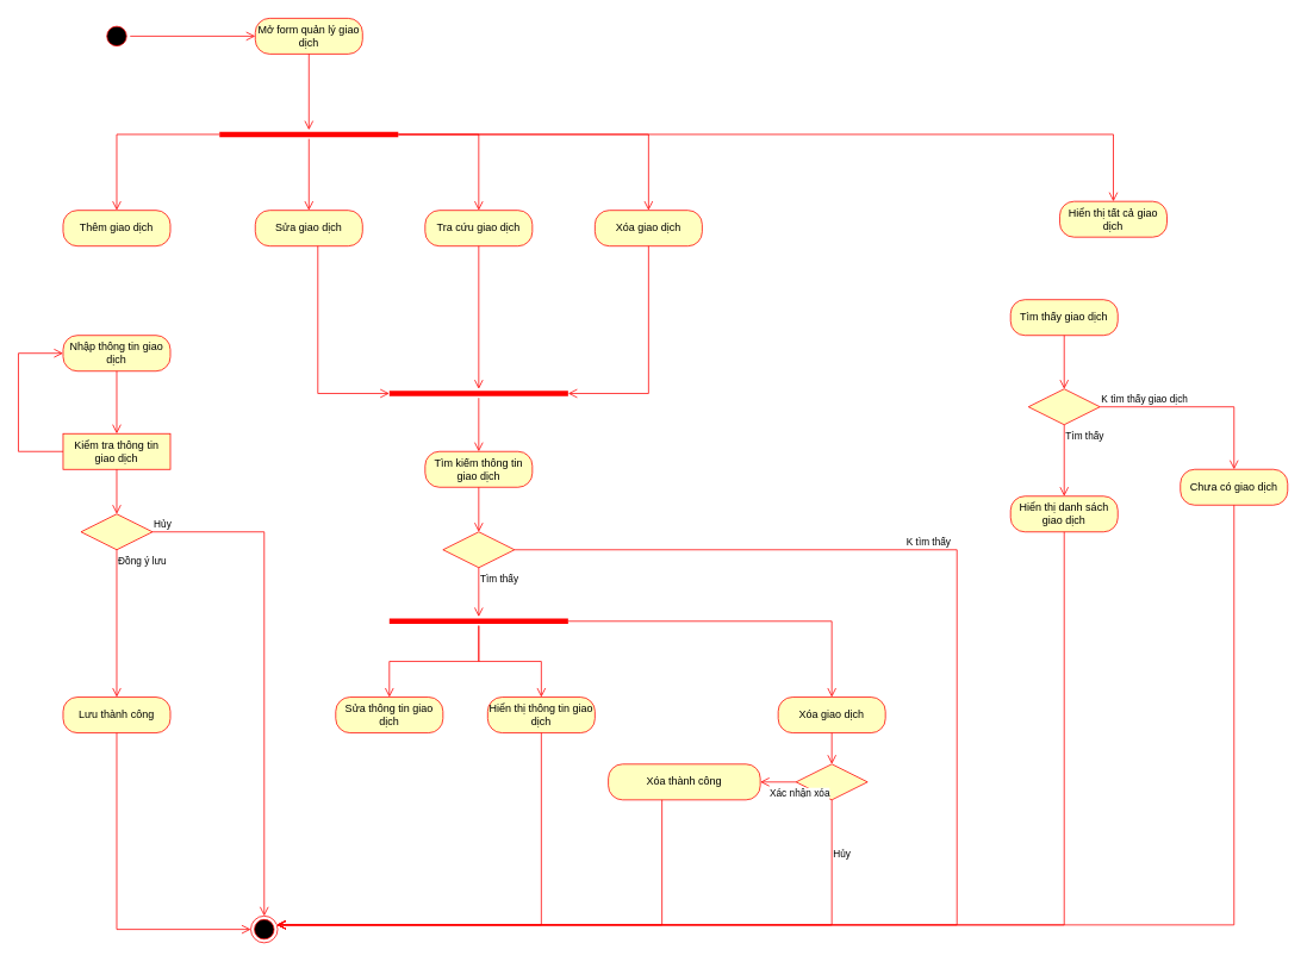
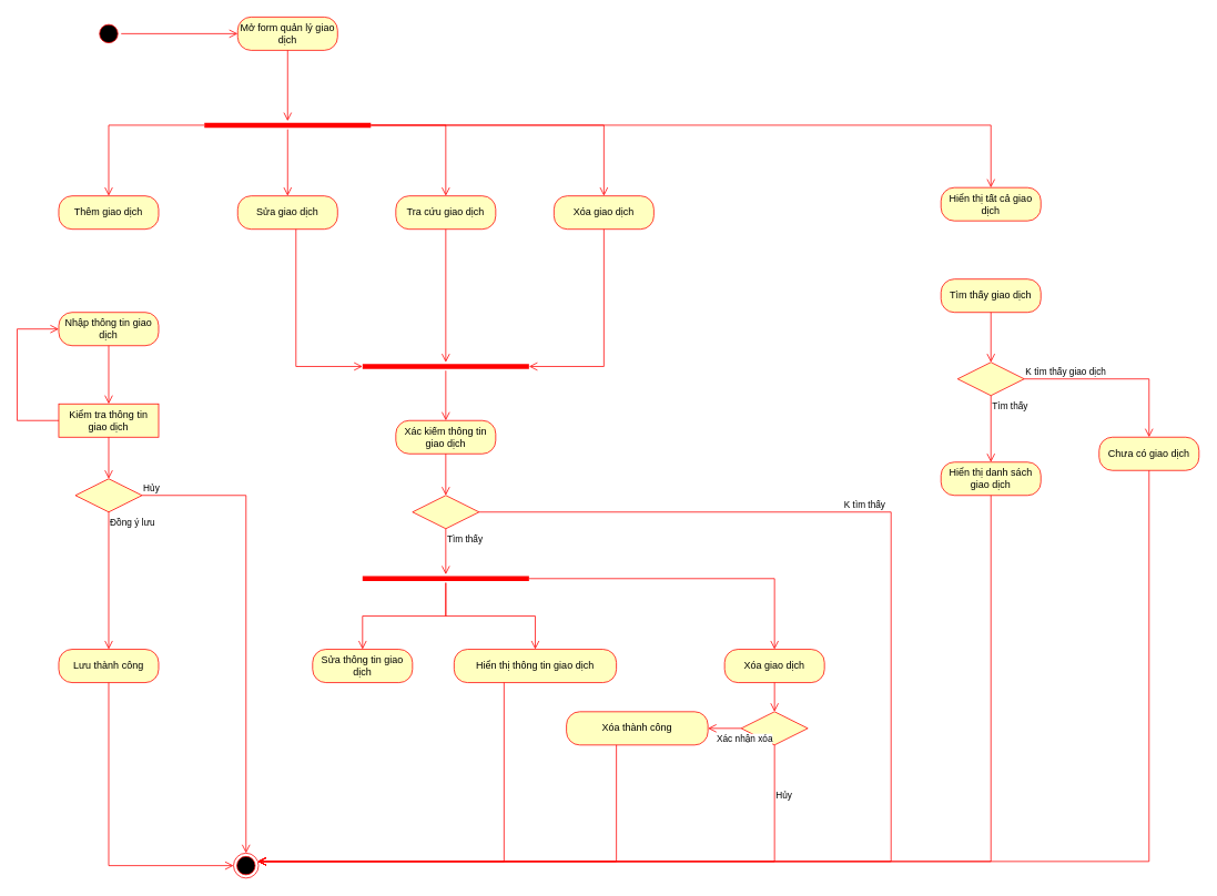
  <mxCell id="0" />
  <mxCell id="1" parent="0" />
  <mxCell id="2" value="" style="ellipse;html=1;shape=startState;fillColor=#000000;strokeColor=#ff0000;" vertex="1" parent="1"><mxGeometry x="115" y="25" width="30" height="30" as="geometry" /></mxCell>
  <mxCell id="3" value="" style="edgeStyle=orthogonalEdgeStyle;html=1;verticalAlign=bottom;endArrow=open;endSize=8;strokeColor=#ff0000;rounded=0;" edge="1" source="2" parent="1" target="4"><mxGeometry relative="1" as="geometry"><mxPoint x="130" y="115" as="targetPoint" /></mxGeometry></mxCell>
  <mxCell id="4" value="Mở form quản lý giao&lt;br&gt;dịch" style="rounded=1;whiteSpace=wrap;html=1;arcSize=40;fontColor=#000000;fillColor=#ffffc0;strokeColor=#ff0000;" vertex="1" parent="1"><mxGeometry x="285" y="20" width="120" height="40" as="geometry" /></mxCell>
  <mxCell id="5" value="" style="edgeStyle=orthogonalEdgeStyle;html=1;verticalAlign=bottom;endArrow=open;endSize=8;strokeColor=#ff0000;rounded=0;" edge="1" source="4" parent="1" target="6"><mxGeometry relative="1" as="geometry"><mxPoint x="345" y="135" as="targetPoint" /></mxGeometry></mxCell>
  <mxCell id="6" value="" style="shape=line;html=1;strokeWidth=6;strokeColor=#ff0000;" vertex="1" parent="1"><mxGeometry x="245" y="145" width="200" height="10" as="geometry" /></mxCell>
  <mxCell id="7" value="" style="edgeStyle=orthogonalEdgeStyle;html=1;verticalAlign=bottom;endArrow=open;endSize=8;strokeColor=#ff0000;rounded=0;" edge="1" source="6" parent="1" target="8"><mxGeometry relative="1" as="geometry"><mxPoint x="345" y="225" as="targetPoint" /></mxGeometry></mxCell>
  <mxCell id="8" value="Thêm giao dịch" style="rounded=1;whiteSpace=wrap;html=1;arcSize=40;fontColor=#000000;fillColor=#ffffc0;strokeColor=#ff0000;" vertex="1" parent="1"><mxGeometry x="70" y="235" width="120" height="40" as="geometry" /></mxCell>
  <mxCell id="9" value="Sửa giao dịch" style="rounded=1;whiteSpace=wrap;html=1;arcSize=40;fontColor=#000000;fillColor=#ffffc0;strokeColor=#ff0000;" vertex="1" parent="1"><mxGeometry x="285" y="235" width="120" height="40" as="geometry" /></mxCell>
  <mxCell id="10" value="" style="edgeStyle=orthogonalEdgeStyle;html=1;verticalAlign=bottom;endArrow=open;endSize=8;strokeColor=#ff0000;rounded=0;" edge="1" source="9" parent="1" target="18"><mxGeometry relative="1" as="geometry"><mxPoint x="345" y="375" as="targetPoint" /><Array as="points"><mxPoint x="355" y="440" /></Array></mxGeometry></mxCell>
  <mxCell id="11" value="Tra cứu giao dịch" style="rounded=1;whiteSpace=wrap;html=1;arcSize=40;fontColor=#000000;fillColor=#ffffc0;strokeColor=#ff0000;" vertex="1" parent="1"><mxGeometry x="475" y="235" width="120" height="40" as="geometry" /></mxCell>
  <mxCell id="12" value="" style="edgeStyle=orthogonalEdgeStyle;html=1;verticalAlign=bottom;endArrow=open;endSize=8;strokeColor=#ff0000;rounded=0;" edge="1" source="11" parent="1" target="18"><mxGeometry relative="1" as="geometry"><mxPoint x="535" y="335" as="targetPoint" /></mxGeometry></mxCell>
  <mxCell id="13" value="" style="edgeStyle=orthogonalEdgeStyle;html=1;verticalAlign=bottom;endArrow=open;endSize=8;strokeColor=#ff0000;rounded=0;" edge="1" parent="1" source="6" target="9"><mxGeometry relative="1" as="geometry"><mxPoint x="140" y="245" as="targetPoint" /><mxPoint x="255" y="160" as="sourcePoint" /></mxGeometry></mxCell>
  <mxCell id="14" value="Xóa giao dịch" style="rounded=1;whiteSpace=wrap;html=1;arcSize=40;fontColor=#000000;fillColor=#ffffc0;strokeColor=#ff0000;" vertex="1" parent="1"><mxGeometry x="665" y="235" width="120" height="40" as="geometry" /></mxCell>
  <mxCell id="15" value="" style="edgeStyle=orthogonalEdgeStyle;html=1;verticalAlign=bottom;endArrow=open;endSize=8;strokeColor=#ff0000;rounded=0;" edge="1" source="14" parent="1" target="18"><mxGeometry relative="1" as="geometry"><mxPoint x="725" y="335" as="targetPoint" /><Array as="points"><mxPoint x="725" y="440" /></Array></mxGeometry></mxCell>
  <mxCell id="16" value="" style="edgeStyle=orthogonalEdgeStyle;html=1;verticalAlign=bottom;endArrow=open;endSize=8;strokeColor=#ff0000;rounded=0;" edge="1" parent="1" source="6" target="11"><mxGeometry relative="1" as="geometry"><mxPoint x="355" y="245" as="targetPoint" /><mxPoint x="355" y="165" as="sourcePoint" /></mxGeometry></mxCell>
  <mxCell id="17" value="" style="edgeStyle=orthogonalEdgeStyle;html=1;verticalAlign=bottom;endArrow=open;endSize=8;strokeColor=#ff0000;rounded=0;" edge="1" parent="1" source="6" target="14"><mxGeometry relative="1" as="geometry"><mxPoint x="545" y="245" as="targetPoint" /><mxPoint x="455" y="160" as="sourcePoint" /></mxGeometry></mxCell>
  <mxCell id="18" value="" style="shape=line;html=1;strokeWidth=6;strokeColor=#ff0000;" vertex="1" parent="1"><mxGeometry x="435" y="435" width="200" height="10" as="geometry" /></mxCell>
  <mxCell id="19" value="" style="edgeStyle=orthogonalEdgeStyle;html=1;verticalAlign=bottom;endArrow=open;endSize=8;strokeColor=#ff0000;rounded=0;" edge="1" source="18" parent="1" target="31"><mxGeometry relative="1" as="geometry"><mxPoint x="535" y="515" as="targetPoint" /></mxGeometry></mxCell>
  <mxCell id="20" value="Nhập thông tin giao dịch" style="rounded=1;whiteSpace=wrap;html=1;arcSize=40;fontColor=#000000;fillColor=#ffffc0;strokeColor=#ff0000;" vertex="1" parent="1"><mxGeometry x="70" y="375" width="120" height="40" as="geometry" /></mxCell>
  <mxCell id="21" value="" style="edgeStyle=orthogonalEdgeStyle;html=1;verticalAlign=bottom;endArrow=open;endSize=8;strokeColor=#ff0000;rounded=0;" edge="1" source="20" parent="1" target="22"><mxGeometry relative="1" as="geometry"><mxPoint x="130" y="505" as="targetPoint" /></mxGeometry></mxCell>
  <mxCell id="22" value="Kiểm tra thông tin giao dịch" style="whiteSpace=wrap;html=1;arcSize=40;fontColor=#000000;fillColor=#ffffc0;strokeColor=#ff0000;rounded=0;" vertex="1" parent="1"><mxGeometry x="70" y="485" width="120" height="40" as="geometry" /></mxCell>
  <mxCell id="23" value="" style="edgeStyle=orthogonalEdgeStyle;html=1;verticalAlign=bottom;endArrow=open;endSize=8;strokeColor=#ff0000;rounded=0;" edge="1" source="22" parent="1" target="26"><mxGeometry relative="1" as="geometry"><mxPoint x="130" y="575" as="targetPoint" /></mxGeometry></mxCell>
  <mxCell id="24" value="" style="edgeStyle=orthogonalEdgeStyle;html=1;verticalAlign=bottom;endArrow=open;endSize=8;strokeColor=#ff0000;rounded=0;" edge="1" parent="1" source="22" target="20"><mxGeometry relative="1" as="geometry"><mxPoint x="30" y="385" as="targetPoint" /><mxPoint x="30" y="405" as="sourcePoint" /><Array as="points"><mxPoint x="20" y="505" /><mxPoint x="20" y="395" /></Array></mxGeometry></mxCell>
  <mxCell id="25" value="" style="ellipse;html=1;shape=endState;fillColor=#000000;strokeColor=#ff0000;" vertex="1" parent="1"><mxGeometry x="280" y="1025" width="30" height="30" as="geometry" /></mxCell>
  <mxCell id="26" value="" style="rhombus;whiteSpace=wrap;html=1;fontColor=#000000;fillColor=#ffffc0;strokeColor=#ff0000;" vertex="1" parent="1"><mxGeometry x="90" y="575" width="80" height="40" as="geometry" /></mxCell>
  <mxCell id="27" value="Hủy" style="edgeStyle=orthogonalEdgeStyle;html=1;align=left;verticalAlign=bottom;endArrow=open;endSize=8;strokeColor=#ff0000;rounded=0;" edge="1" source="26" parent="1" target="25"><mxGeometry x="-1" relative="1" as="geometry"><mxPoint x="270" y="595" as="targetPoint" /></mxGeometry></mxCell>
  <mxCell id="28" value="Đồng ý lưu" style="edgeStyle=orthogonalEdgeStyle;html=1;align=left;verticalAlign=top;endArrow=open;endSize=8;strokeColor=#ff0000;rounded=0;" edge="1" source="26" parent="1" target="29"><mxGeometry x="-1" relative="1" as="geometry"><mxPoint x="130" y="675" as="targetPoint" /><mxPoint as="offset" /></mxGeometry></mxCell>
  <mxCell id="29" value="Lưu thành công" style="rounded=1;whiteSpace=wrap;html=1;arcSize=40;fontColor=#000000;fillColor=#ffffc0;strokeColor=#ff0000;" vertex="1" parent="1"><mxGeometry x="70" y="780" width="120" height="40" as="geometry" /></mxCell>
  <mxCell id="30" value="" style="edgeStyle=orthogonalEdgeStyle;html=1;verticalAlign=bottom;endArrow=open;endSize=8;strokeColor=#ff0000;rounded=0;" edge="1" source="29" parent="1" target="25"><mxGeometry relative="1" as="geometry"><mxPoint x="250" y="735" as="targetPoint" /><Array as="points"><mxPoint x="130" y="1040" /></Array></mxGeometry></mxCell>
- <mxCell id="31" value="Tìm kiếm thông tin giao dịch" style="rounded=1;whiteSpace=wrap;html=1;arcSize=40;fontColor=#000000;fillColor=#ffffc0;strokeColor=#ff0000;" vertex="1" parent="1"><mxGeometry x="475" y="505" width="120" height="40" as="geometry" /></mxCell>
+ <mxCell id="31" value="Xác kiếm thông tin giao dịch" style="rounded=1;whiteSpace=wrap;html=1;arcSize=40;fontColor=#000000;fillColor=#ffffc0;strokeColor=#ff0000;" vertex="1" parent="1"><mxGeometry x="475" y="505" width="120" height="40" as="geometry" /></mxCell>
  <mxCell id="32" value="" style="edgeStyle=orthogonalEdgeStyle;html=1;verticalAlign=bottom;endArrow=open;endSize=8;strokeColor=#ff0000;rounded=0;" edge="1" source="31" parent="1" target="33"><mxGeometry relative="1" as="geometry"><mxPoint x="535" y="605" as="targetPoint" /></mxGeometry></mxCell>
  <mxCell id="33" value="" style="rhombus;whiteSpace=wrap;html=1;fontColor=#000000;fillColor=#ffffc0;strokeColor=#ff0000;" vertex="1" parent="1"><mxGeometry x="495" y="595" width="80" height="40" as="geometry" /></mxCell>
  <mxCell id="34" value="K tìm thấy" style="edgeStyle=orthogonalEdgeStyle;html=1;align=left;verticalAlign=bottom;endArrow=open;endSize=8;strokeColor=#ff0000;rounded=0;" edge="1" source="33" parent="1" target="25"><mxGeometry x="-0.479" relative="1" as="geometry"><mxPoint x="670" y="625" as="targetPoint" /><Array as="points"><mxPoint x="1070" y="615" /><mxPoint x="1070" y="1035" /></Array><mxPoint as="offset" /></mxGeometry></mxCell>
  <mxCell id="35" value="Tìm thấy" style="edgeStyle=orthogonalEdgeStyle;html=1;align=left;verticalAlign=top;endArrow=open;endSize=8;strokeColor=#ff0000;rounded=0;" edge="1" source="33" parent="1" target="36"><mxGeometry x="-1" relative="1" as="geometry"><mxPoint x="535" y="695" as="targetPoint" /><mxPoint x="535" y="665" as="sourcePoint" /></mxGeometry></mxCell>
  <mxCell id="36" value="" style="shape=line;html=1;strokeWidth=6;strokeColor=#ff0000;" vertex="1" parent="1"><mxGeometry x="435" y="690" width="200" height="10" as="geometry" /></mxCell>
  <mxCell id="37" value="" style="edgeStyle=orthogonalEdgeStyle;html=1;verticalAlign=bottom;endArrow=open;endSize=8;strokeColor=#ff0000;rounded=0;" edge="1" source="36" parent="1" target="38"><mxGeometry relative="1" as="geometry"><mxPoint x="535" y="795" as="targetPoint" /></mxGeometry></mxCell>
  <mxCell id="38" value="Sửa thông tin giao dịch" style="rounded=1;whiteSpace=wrap;html=1;arcSize=40;fontColor=#000000;fillColor=#ffffc0;strokeColor=#ff0000;" vertex="1" parent="1"><mxGeometry x="375" y="780" width="120" height="40" as="geometry" /></mxCell>
- <mxCell id="39" value="Hiển thị thông tin giao dịch" style="rounded=1;whiteSpace=wrap;html=1;arcSize=40;fontColor=#000000;fillColor=#ffffc0;strokeColor=#ff0000;" vertex="1" parent="1"><mxGeometry x="545" y="780" width="120" height="40" as="geometry" /></mxCell>
+ <mxCell id="39" value="Hiển thị thông tin giao dịch" style="rounded=1;whiteSpace=wrap;html=1;arcSize=40;fontColor=#000000;fillColor=#ffffc0;strokeColor=#ff0000;" vertex="1" parent="1"><mxGeometry x="545" y="780" width="195" height="40" as="geometry" /></mxCell>
  <mxCell id="40" value="" style="edgeStyle=orthogonalEdgeStyle;html=1;verticalAlign=bottom;endArrow=open;endSize=8;strokeColor=#ff0000;rounded=0;" edge="1" source="39" parent="1" target="25"><mxGeometry relative="1" as="geometry"><mxPoint x="605" y="885" as="targetPoint" /><Array as="points"><mxPoint x="605" y="1035" /></Array></mxGeometry></mxCell>
  <mxCell id="41" value="" style="edgeStyle=orthogonalEdgeStyle;html=1;verticalAlign=bottom;endArrow=open;endSize=8;strokeColor=#ff0000;rounded=0;" edge="1" parent="1" source="36" target="39"><mxGeometry relative="1" as="geometry"><mxPoint x="445" y="790" as="targetPoint" /><mxPoint x="540" y="705" as="sourcePoint" /></mxGeometry></mxCell>
  <mxCell id="42" value="Xóa giao dịch" style="rounded=1;whiteSpace=wrap;html=1;arcSize=40;fontColor=#000000;fillColor=#ffffc0;strokeColor=#ff0000;" vertex="1" parent="1"><mxGeometry x="870" y="780" width="120" height="40" as="geometry" /></mxCell>
  <mxCell id="43" value="" style="edgeStyle=orthogonalEdgeStyle;html=1;verticalAlign=bottom;endArrow=open;endSize=8;strokeColor=#ff0000;rounded=0;" edge="1" source="42" parent="1" target="45"><mxGeometry relative="1" as="geometry"><mxPoint x="800" y="865" as="targetPoint" /></mxGeometry></mxCell>
  <mxCell id="44" value="" style="edgeStyle=orthogonalEdgeStyle;html=1;verticalAlign=bottom;endArrow=open;endSize=8;strokeColor=#ff0000;rounded=0;" edge="1" parent="1" source="36" target="42"><mxGeometry relative="1" as="geometry"><mxPoint x="615" y="790" as="targetPoint" /><mxPoint x="545" y="710" as="sourcePoint" /></mxGeometry></mxCell>
  <mxCell id="45" value="" style="rhombus;whiteSpace=wrap;html=1;fontColor=#000000;fillColor=#ffffc0;strokeColor=#ff0000;" vertex="1" parent="1"><mxGeometry x="890" y="855" width="80" height="40" as="geometry" /></mxCell>
  <mxCell id="46" value="Hủy" style="edgeStyle=orthogonalEdgeStyle;html=1;align=left;verticalAlign=bottom;endArrow=open;endSize=8;strokeColor=#ff0000;rounded=0;" edge="1" source="45" parent="1" target="25"><mxGeometry x="-0.816" relative="1" as="geometry"><mxPoint x="970" y="975" as="targetPoint" /><Array as="points"><mxPoint x="930" y="1035" /></Array><mxPoint as="offset" /></mxGeometry></mxCell>
  <mxCell id="47" value="Xác nhận xóa" style="edgeStyle=orthogonalEdgeStyle;html=1;align=left;verticalAlign=top;endArrow=open;endSize=8;strokeColor=#ff0000;rounded=0;" edge="1" source="45" parent="1" target="48"><mxGeometry x="0.556" relative="1" as="geometry"><mxPoint x="800" y="875" as="targetPoint" /><mxPoint as="offset" /></mxGeometry></mxCell>
  <mxCell id="48" value="Xóa thành công" style="rounded=1;whiteSpace=wrap;html=1;arcSize=40;fontColor=#000000;fillColor=#ffffc0;strokeColor=#ff0000;" vertex="1" parent="1"><mxGeometry x="680" y="855" width="170" height="40" as="geometry" /></mxCell>
  <mxCell id="49" value="" style="edgeStyle=orthogonalEdgeStyle;html=1;verticalAlign=bottom;endArrow=open;endSize=8;strokeColor=#ff0000;rounded=0;" edge="1" source="48" parent="1" target="25"><mxGeometry relative="1" as="geometry"><mxPoint x="620" y="965" as="targetPoint" /><Array as="points"><mxPoint x="740" y="1035" /></Array></mxGeometry></mxCell>
- <mxCell id="50" value="Hiển thị tất cả giao dịch" style="rounded=1;whiteSpace=wrap;html=1;arcSize=40;fontColor=#000000;fillColor=#ffffc0;strokeColor=#ff0000;" vertex="1" parent="1"><mxGeometry x="1185" y="225" width="120" height="40" as="geometry" /></mxCell>
+ <mxCell id="50" value="Hiển thị tất cả giao dịch" style="rounded=1;whiteSpace=wrap;html=1;arcSize=40;fontColor=#000000;fillColor=#ffffc0;strokeColor=#ff0000;" vertex="1" parent="1"><mxGeometry x="1130" y="225" width="120" height="40" as="geometry" /></mxCell>
  <mxCell id="51" value="" style="edgeStyle=orthogonalEdgeStyle;html=1;verticalAlign=bottom;endArrow=open;endSize=8;strokeColor=#ff0000;rounded=0;" edge="1" parent="1" source="6" target="50"><mxGeometry relative="1" as="geometry"><mxPoint x="735" y="245" as="targetPoint" /><mxPoint x="455" y="160" as="sourcePoint" /></mxGeometry></mxCell>
  <mxCell id="52" value="Tìm thấy giao dịch" style="rounded=1;whiteSpace=wrap;html=1;arcSize=40;fontColor=#000000;fillColor=#ffffc0;strokeColor=#ff0000;" vertex="1" parent="1"><mxGeometry x="1130" y="335" width="120" height="40" as="geometry" /></mxCell>
  <mxCell id="53" value="" style="edgeStyle=orthogonalEdgeStyle;html=1;verticalAlign=bottom;endArrow=open;endSize=8;strokeColor=#ff0000;rounded=0;" edge="1" source="52" parent="1" target="54"><mxGeometry relative="1" as="geometry"><mxPoint x="1190" y="435" as="targetPoint" /></mxGeometry></mxCell>
  <mxCell id="54" value="" style="rhombus;whiteSpace=wrap;html=1;fontColor=#000000;fillColor=#ffffc0;strokeColor=#ff0000;" vertex="1" parent="1"><mxGeometry x="1150" y="435" width="80" height="40" as="geometry" /></mxCell>
  <mxCell id="55" value="K tìm thấy giao dịch" style="edgeStyle=orthogonalEdgeStyle;html=1;align=left;verticalAlign=bottom;endArrow=open;endSize=8;strokeColor=#ff0000;rounded=0;" edge="1" source="54" parent="1" target="59"><mxGeometry x="-1" relative="1" as="geometry"><mxPoint x="1380" y="455" as="targetPoint" /><mxPoint as="offset" /></mxGeometry></mxCell>
  <mxCell id="56" value="Tìm thấy" style="edgeStyle=orthogonalEdgeStyle;html=1;align=left;verticalAlign=top;endArrow=open;endSize=8;strokeColor=#ff0000;rounded=0;" edge="1" source="54" parent="1" target="57"><mxGeometry x="-1" relative="1" as="geometry"><mxPoint x="1190" y="545" as="targetPoint" /></mxGeometry></mxCell>
  <mxCell id="57" value="Hiển thị danh sách giao dịch" style="rounded=1;whiteSpace=wrap;html=1;arcSize=40;fontColor=#000000;fillColor=#ffffc0;strokeColor=#ff0000;" vertex="1" parent="1"><mxGeometry x="1130" y="555" width="120" height="40" as="geometry" /></mxCell>
  <mxCell id="58" value="" style="edgeStyle=orthogonalEdgeStyle;html=1;verticalAlign=bottom;endArrow=open;endSize=8;strokeColor=#ff0000;rounded=0;" edge="1" source="57" parent="1" target="25"><mxGeometry relative="1" as="geometry"><mxPoint x="348.889" y="985" as="targetPoint" /><Array as="points"><mxPoint x="1190" y="1035" /></Array></mxGeometry></mxCell>
  <mxCell id="59" value="Chưa có giao dịch" style="rounded=1;whiteSpace=wrap;html=1;arcSize=40;fontColor=#000000;fillColor=#ffffc0;strokeColor=#ff0000;" vertex="1" parent="1"><mxGeometry x="1320" y="525" width="120" height="40" as="geometry" /></mxCell>
  <mxCell id="60" value="" style="edgeStyle=orthogonalEdgeStyle;html=1;verticalAlign=bottom;endArrow=open;endSize=8;strokeColor=#ff0000;rounded=0;" edge="1" source="59" parent="1" target="25"><mxGeometry relative="1" as="geometry"><mxPoint x="380" y="975" as="targetPoint" /><mxPoint x="1460" y="475" as="sourcePoint" /><Array as="points"><mxPoint x="1380" y="1035" /></Array></mxGeometry></mxCell>
